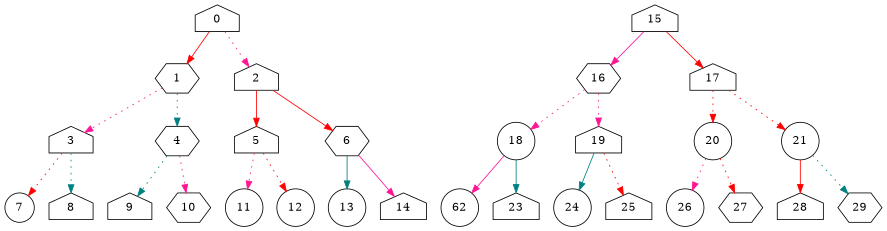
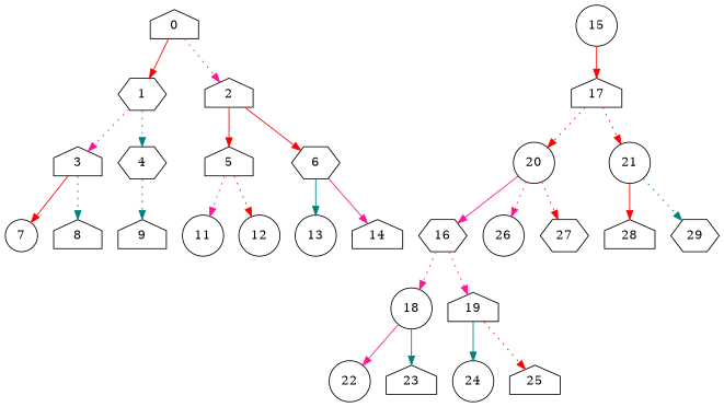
  strict digraph {
    node [shape=house]
    edge [color=red style=dotted]
    1 [shape=hexagon]
    0
    2
    3
    4 [shape=hexagon]
    5
    6 [shape=hexagon]
    7 [shape=circle]
    8
    9
-   10 [shape=hexagon]
    11 [shape=circle]
    12 [shape=circle]
    13 [shape=circle]
    14
-   15
+   15 [shape=circle]
    16 [shape=hexagon]
    17
    18 [shape=circle]
    19
    20 [shape=circle]
    21 [shape=circle]
-   22 [shape=circle label=62]
+   22 [shape=circle]
    23
    24 [shape=circle]
    25
    26 [shape=circle]
    27 [shape=hexagon]
    28
    29 [shape=hexagon]
    1 -> 3 [color=deeppink]
    1 -> 4 [color=teal]
    0 -> 1 [style=solid]
    0 -> 2 [color=deeppink]
    2 -> 5 [style=solid]
    2 -> 6 [style=solid]
-   3 -> 7
+   3 -> 7 [style=solid]
    3 -> 8 [color=teal]
    4 -> 9 [color=teal]
-   4 -> 10 [color=deeppink]
    5 -> 11 [color=deeppink]
    5 -> 12
    6 -> 13 [color=teal style=solid]
    6 -> 14 [color=deeppink style=solid]
-   15 -> 16 [color=deeppink style=solid]
+   20 -> 16 [color=deeppink style=solid]
    15 -> 17 [style=solid]
    16 -> 18 [color=deeppink]
    16 -> 19 [color=deeppink]
    17 -> 20
    17 -> 21
    18 -> 22 [color=deeppink style=solid]
    18 -> 23 [color=teal style=solid]
    19 -> 24 [color=teal style=solid]
    19 -> 25
    20 -> 26 [color=deeppink]
    20 -> 27
    21 -> 28 [style=solid]
    21 -> 29 [color=teal]
  }
